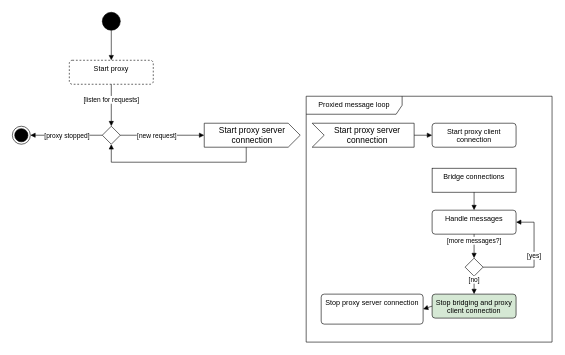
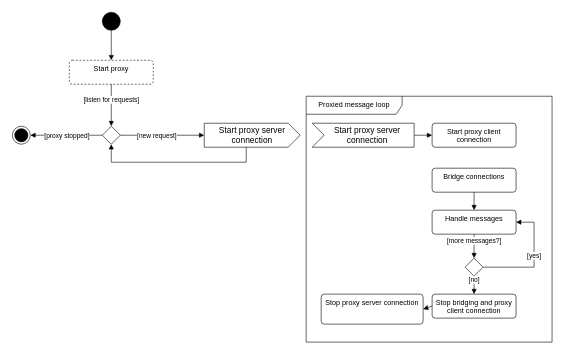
  <mxCell id="0" />
  <mxCell id="1" parent="0" />
  <mxCell id="2" value="Proxied message loop" style="shape=umlFrame;whiteSpace=wrap;html=1;pointerEvents=0;recursiveResize=0;container=1;collapsible=0;width=160;" parent="1" vertex="1"><mxGeometry x="510" y="160" width="410" height="410" as="geometry" /></mxCell>
  <mxCell id="3" value="Start proxy server connection" style="html=1;shape=mxgraph.infographic.ribbonSimple;notch1=20;notch2=0;align=center;verticalAlign=middle;fontSize=14;fontStyle=0;fillColor=#FFFFFF;flipH=0;spacingRight=0;spacingLeft=14;whiteSpace=wrap;" vertex="1" parent="2"><mxGeometry x="10" y="45" width="170" height="40" as="geometry" /></mxCell>
  <mxCell id="4" value="" style="ellipse;fillColor=strokeColor;html=1;" parent="1" vertex="1"><mxGeometry x="170" y="20" width="30" height="30" as="geometry" /></mxCell>
  <mxCell id="5" value="Start proxy" style="html=1;align=center;verticalAlign=top;rounded=1;absoluteArcSize=1;arcSize=10;dashed=1;whiteSpace=wrap;" parent="1" vertex="1"><mxGeometry x="115" y="100" width="140" height="40" as="geometry" /></mxCell>
  <mxCell id="6" value="" style="html=1;verticalAlign=bottom;labelBackgroundColor=none;endArrow=block;endFill=1;rounded=0;exitX=0.5;exitY=1;exitDx=0;exitDy=0;entryX=0.5;entryY=0;entryDx=0;entryDy=0;" parent="1" source="4" target="5" edge="1"><mxGeometry width="160" relative="1" as="geometry"><mxPoint x="310" y="360" as="sourcePoint" /><mxPoint x="470" y="360" as="targetPoint" /></mxGeometry></mxCell>
  <mxCell id="7" value="Start proxy client connection" style="html=1;align=center;verticalAlign=top;rounded=1;absoluteArcSize=1;arcSize=10;dashed=0;whiteSpace=wrap;" parent="1" vertex="1"><mxGeometry x="720" y="205" width="140" height="40" as="geometry" /></mxCell>
- <mxCell id="8" value="Bridge connections" style="html=1;align=center;verticalAlign=top;absoluteArcSize=1;arcSize=10;dashed=0;whiteSpace=wrap;rounded=0;" parent="1" vertex="1"><mxGeometry x="720" y="280" width="140" height="40" as="geometry" /></mxCell>
+ <mxCell id="8" value="Bridge connections" style="html=1;align=center;verticalAlign=top;rounded=1;absoluteArcSize=1;arcSize=10;dashed=0;whiteSpace=wrap;" parent="1" vertex="1"><mxGeometry x="720" y="280" width="140" height="40" as="geometry" /></mxCell>
  <mxCell id="9" value="" style="rhombus;" parent="1" vertex="1"><mxGeometry x="775" y="430" width="30" height="30" as="geometry" /></mxCell>
  <mxCell id="10" value="Handle messages" style="html=1;align=center;verticalAlign=top;rounded=1;absoluteArcSize=1;arcSize=10;dashed=0;whiteSpace=wrap;" parent="1" vertex="1"><mxGeometry x="720" y="350" width="140" height="40" as="geometry" /></mxCell>
- <mxCell id="11" value="Stop bridging and proxy client connection" style="html=1;align=center;verticalAlign=top;rounded=1;absoluteArcSize=1;arcSize=10;dashed=0;whiteSpace=wrap;fillColor=#d5e8d4;" parent="1" vertex="1"><mxGeometry x="720" y="490" width="140" height="40" as="geometry" /></mxCell>
+ <mxCell id="11" value="Stop bridging and proxy client connection" style="html=1;align=center;verticalAlign=top;rounded=1;absoluteArcSize=1;arcSize=10;dashed=0;whiteSpace=wrap;" parent="1" vertex="1"><mxGeometry x="720" y="490" width="140" height="40" as="geometry" /></mxCell>
  <mxCell id="12" value="" style="html=1;verticalAlign=bottom;labelBackgroundColor=none;endArrow=block;endFill=1;rounded=0;exitX=0.5;exitY=1;exitDx=0;exitDy=0;entryX=0.5;entryY=0;entryDx=0;entryDy=0;" parent="1" source="8" target="10" edge="1"><mxGeometry width="160" relative="1" as="geometry"><mxPoint x="800" y="255" as="sourcePoint" /><mxPoint x="800" y="290" as="targetPoint" /></mxGeometry></mxCell>
  <mxCell id="13" value="[more messages?]" style="html=1;verticalAlign=bottom;labelBackgroundColor=default;endArrow=block;endFill=1;rounded=0;exitX=0.5;exitY=1;exitDx=0;exitDy=0;entryX=0.5;entryY=0;entryDx=0;entryDy=0;" parent="1" source="10" target="9" edge="1"><mxGeometry width="160" relative="1" as="geometry"><mxPoint x="800" y="330" as="sourcePoint" /><mxPoint x="800" y="360" as="targetPoint" /><mxPoint as="offset" /></mxGeometry></mxCell>
  <mxCell id="14" value="[no]" style="html=1;verticalAlign=bottom;labelBackgroundColor=default;endArrow=block;endFill=1;rounded=0;exitX=0.5;exitY=1;exitDx=0;exitDy=0;entryX=0.5;entryY=0;entryDx=0;entryDy=0;" parent="1" source="9" target="11" edge="1"><mxGeometry width="160" relative="1" as="geometry"><mxPoint x="800" y="400" as="sourcePoint" /><mxPoint x="800" y="430" as="targetPoint" /></mxGeometry></mxCell>
  <mxCell id="15" value="[yes]" style="html=1;verticalAlign=bottom;labelBackgroundColor=default;endArrow=block;endFill=1;rounded=0;exitX=1;exitY=0.5;exitDx=0;exitDy=0;entryX=1;entryY=0.5;entryDx=0;entryDy=0;edgeStyle=elbowEdgeStyle;" parent="1" source="9" target="10" edge="1"><mxGeometry width="160" relative="1" as="geometry"><mxPoint x="800" y="255" as="sourcePoint" /><mxPoint x="800" y="290" as="targetPoint" /><Array as="points"><mxPoint x="890" y="420" /></Array></mxGeometry></mxCell>
  <mxCell id="16" value="Stop proxy server connection" style="html=1;align=center;verticalAlign=top;rounded=1;absoluteArcSize=1;arcSize=10;dashed=0;whiteSpace=wrap;" parent="1" vertex="1"><mxGeometry x="535" y="490" width="170" height="50" as="geometry" /></mxCell>
  <mxCell id="17" value="" style="html=1;verticalAlign=bottom;labelBackgroundColor=none;endArrow=block;endFill=1;rounded=0;exitX=1;exitY=0.5;exitDx=0;exitDy=0;entryX=0;entryY=0.5;entryDx=0;entryDy=0;exitPerimeter=0;" parent="1" source="3" target="7" edge="1"><mxGeometry width="160" relative="1" as="geometry"><mxPoint x="675" y="225" as="sourcePoint" /><mxPoint x="800" y="290" as="targetPoint" /></mxGeometry></mxCell>
  <mxCell id="18" value="" style="html=1;verticalAlign=bottom;labelBackgroundColor=none;endArrow=block;endFill=1;rounded=0;exitX=0;exitY=0.5;exitDx=0;exitDy=0;entryX=1;entryY=0.5;entryDx=0;entryDy=0;" parent="1" source="11" target="16" edge="1"><mxGeometry width="160" relative="1" as="geometry"><mxPoint x="685" y="235" as="sourcePoint" /><mxPoint x="730" y="235" as="targetPoint" /></mxGeometry></mxCell>
  <mxCell id="19" value="" style="rhombus;" parent="1" vertex="1"><mxGeometry x="170" y="210" width="30" height="30" as="geometry" /></mxCell>
  <mxCell id="20" value="" style="html=1;verticalAlign=bottom;labelBackgroundColor=none;endArrow=block;endFill=1;rounded=0;exitX=1;exitY=0.5;exitDx=0;exitDy=0;entryX=0;entryY=0;entryDx=0;entryDy=20;entryPerimeter=0;" parent="1" source="19" target="26" edge="1"><mxGeometry width="160" relative="1" as="geometry"><mxPoint x="525" y="235" as="sourcePoint" /><mxPoint x="250" y="225" as="targetPoint" /></mxGeometry></mxCell>
  <mxCell id="21" value="[new request]" style="edgeLabel;html=1;align=center;verticalAlign=middle;resizable=0;points=[];" parent="20" vertex="1" connectable="0"><mxGeometry x="-0.36" y="1" relative="1" as="geometry"><mxPoint x="15" y="1" as="offset" /></mxGeometry></mxCell>
  <mxCell id="22" value="[listen for requests]" style="html=1;verticalAlign=bottom;labelBackgroundColor=default;endArrow=block;endFill=1;rounded=0;exitX=0.5;exitY=1;exitDx=0;exitDy=0;entryX=0.5;entryY=0;entryDx=0;entryDy=0;" parent="1" source="5" target="19" edge="1"><mxGeometry width="160" relative="1" as="geometry"><mxPoint x="525" y="235" as="sourcePoint" /><mxPoint x="570" y="235" as="targetPoint" /></mxGeometry></mxCell>
  <mxCell id="23" value="" style="ellipse;html=1;shape=endState;fillColor=strokeColor;" parent="1" vertex="1"><mxGeometry x="20" y="210" width="30" height="30" as="geometry" /></mxCell>
  <mxCell id="24" value="" style="html=1;verticalAlign=bottom;labelBackgroundColor=none;endArrow=block;endFill=1;rounded=0;exitX=0;exitY=0.5;exitDx=0;exitDy=0;entryX=1;entryY=0.5;entryDx=0;entryDy=0;" parent="1" source="19" target="23" edge="1"><mxGeometry width="160" relative="1" as="geometry"><mxPoint x="195" y="60" as="sourcePoint" /><mxPoint x="195" y="110" as="targetPoint" /></mxGeometry></mxCell>
  <mxCell id="25" value="[proxy stopped]" style="edgeLabel;html=1;align=center;verticalAlign=middle;resizable=0;points=[];" parent="24" vertex="1" connectable="0"><mxGeometry x="-0.267" y="-2" relative="1" as="geometry"><mxPoint x="-16" y="2" as="offset" /></mxGeometry></mxCell>
  <mxCell id="26" value="Start proxy server connection" style="html=1;shape=mxgraph.infographic.ribbonSimple;notch1=0;notch2=20;align=center;verticalAlign=middle;fontSize=14;fontStyle=0;fillColor=#FFFFFF;whiteSpace=wrap;" vertex="1" parent="1"><mxGeometry x="340" y="205" width="160" height="40" as="geometry" /></mxCell>
  <mxCell id="27" value="" style="html=1;verticalAlign=bottom;labelBackgroundColor=none;endArrow=block;endFill=1;rounded=0;exitX=0;exitY=0;exitDx=70;exitDy=40;entryX=0.5;entryY=1;entryDx=0;entryDy=0;exitPerimeter=0;edgeStyle=elbowEdgeStyle;elbow=vertical;" edge="1" parent="1" source="26" target="19"><mxGeometry width="160" relative="1" as="geometry"><mxPoint x="700" y="235" as="sourcePoint" /><mxPoint x="730" y="235" as="targetPoint" /><Array as="points"><mxPoint x="290" y="270" /></Array></mxGeometry></mxCell>
